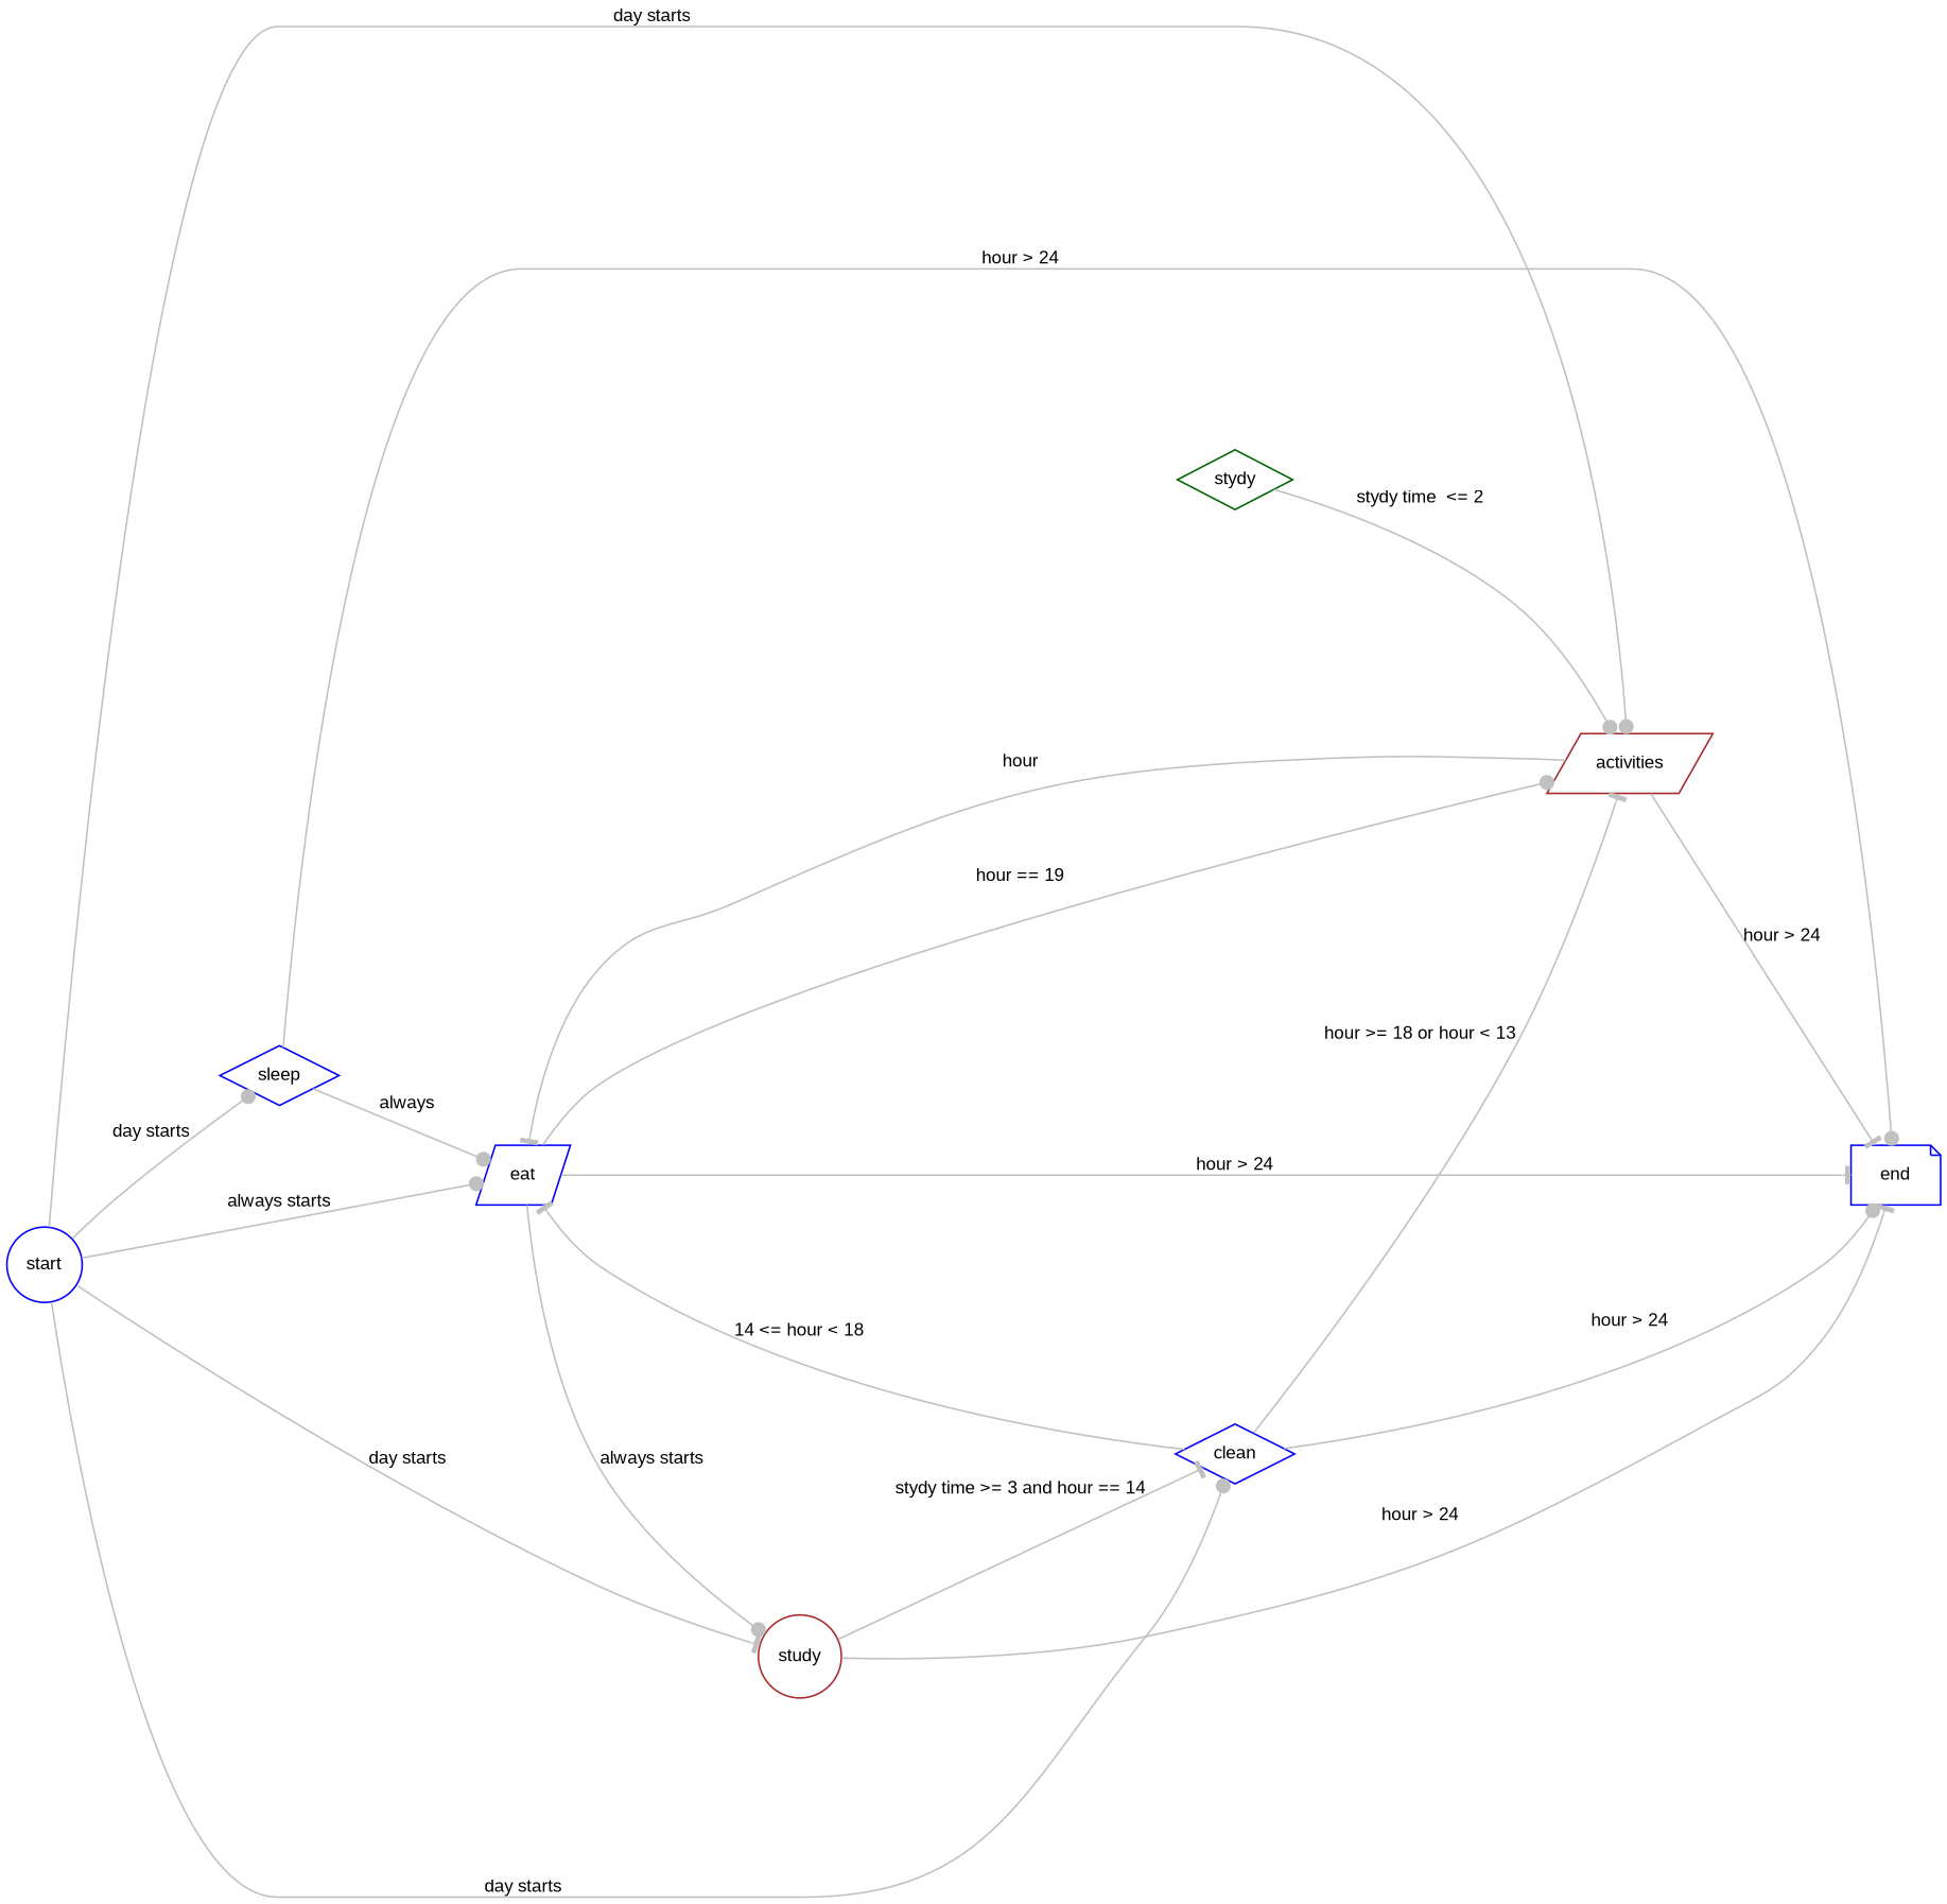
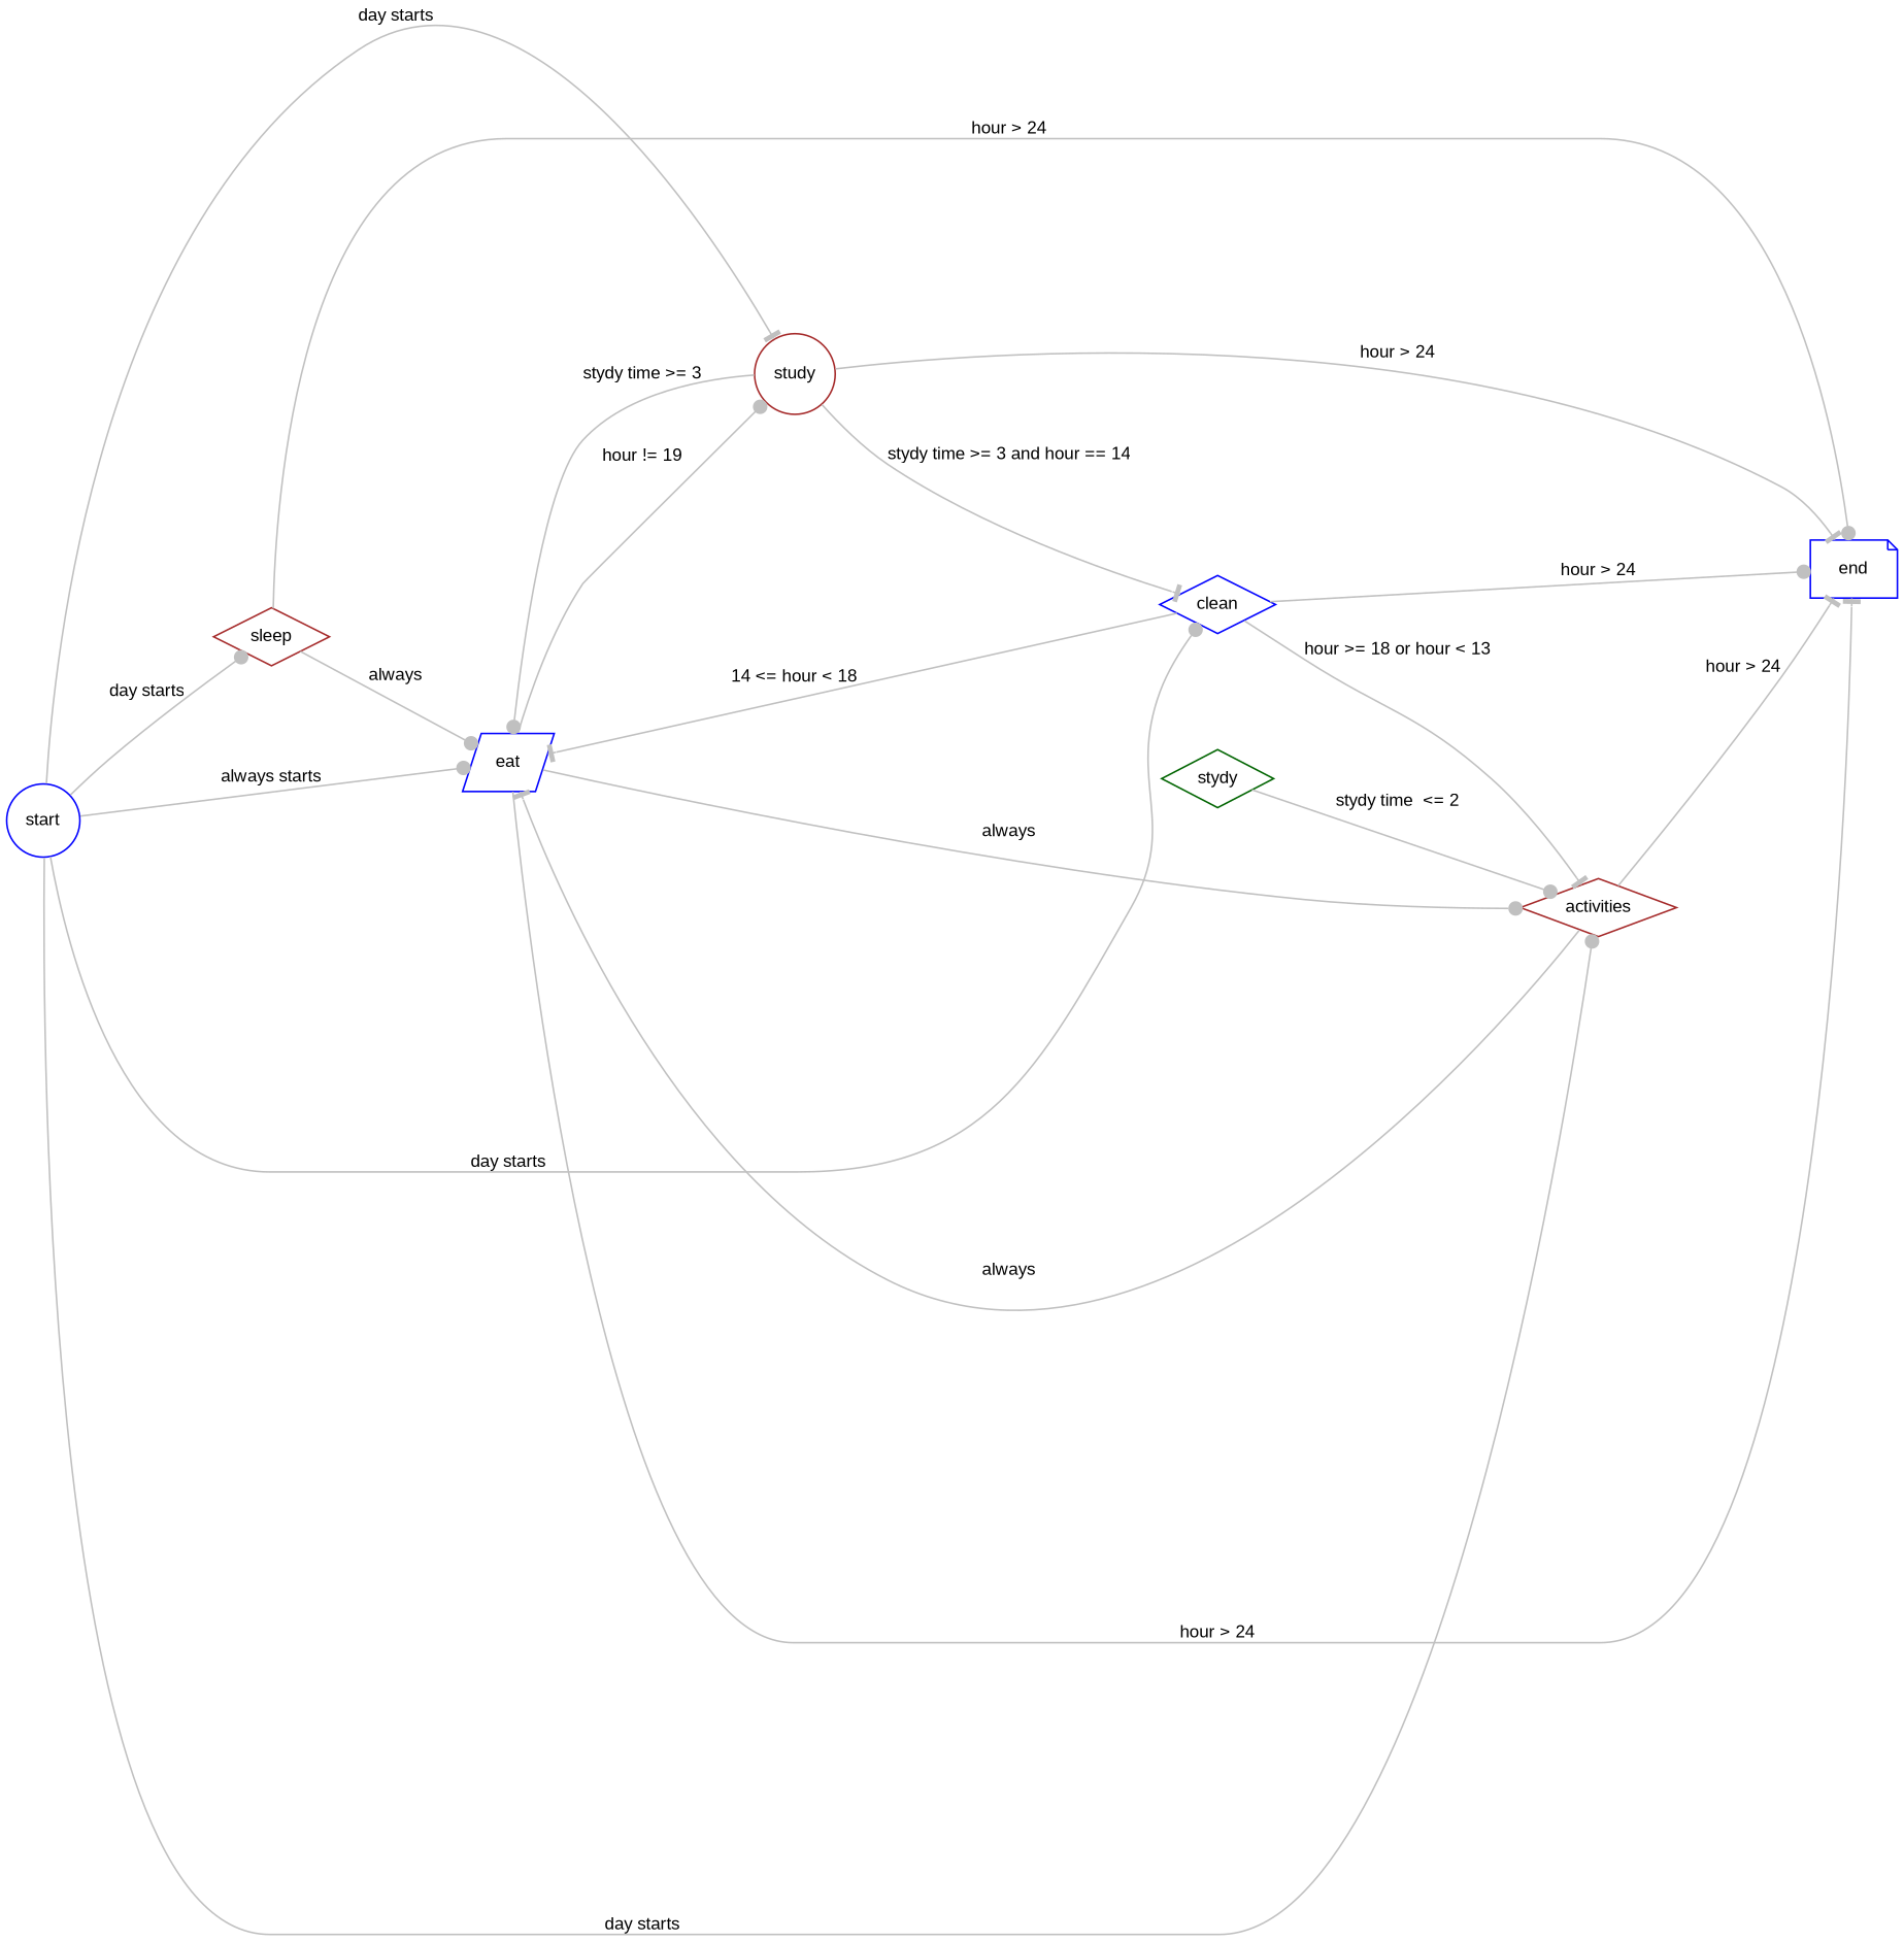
  digraph {
    fontname="Liberation Sans"
    labelfontcolor=red
    nodesep=1.0
    rankdir=LR
    node [color=blue fontname="Liberation Sans" fontsize=11 shape=diamond]
    edge [arrowhead=dot color=grey fontname="Liberation Sans" fontsize=11]
    n1 [label=start shape=circle]
-   n2 [label=sleep]
+   n2 [color=brown label=sleep]
    n3 [label=eat shape=parallelogram]
    n4 [color=brown label=study shape=circle]
    n5 [label=clean]
-   n6 [color=brown label=activities shape=parallelogram]
+   n6 [color=brown label=activities]
    n7 [label=end shape=note]
    stydy [color=darkgreen]
    n1 -> n2 [label="day starts"]
    n1 -> n3 [label="always starts"]
    n1 -> n4 [arrowhead=tee label="day starts"]
    n1 -> n5 [label="day starts"]
    n1 -> n6 [label="day starts"]
    n2 -> n3 [label=always]
    n2 -> n7 [label="hour > 24"]
-   n3 -> n4 [label="always starts"]
-   n3 -> n6 [label="hour == 19"]
+   n3 -> n4 [label="hour != 19"]
+   n3 -> n6 [label=always]
    n3 -> n7 [arrowhead=tee label="hour > 24"]
+   n4 -> n3 [label="stydy time >= 3"]
    n4 -> n5 [arrowhead=tee label="stydy time >= 3 and hour == 14"]
    n4 -> n7 [arrowhead=tee label="hour > 24"]
    n5 -> n3 [arrowhead=tee label="14 <= hour < 18"]
    n5 -> n6 [arrowhead=tee label="hour >= 18 or hour < 13"]
    n5 -> n7 [label="hour > 24"]
-   n6 -> n3 [arrowhead=tee label=hour]
+   n6 -> n3 [arrowhead=tee label=always]
    n6 -> n7 [arrowhead=tee label="hour > 24"]
    stydy -> n6 [label="stydy time  <= 2"]
  }
